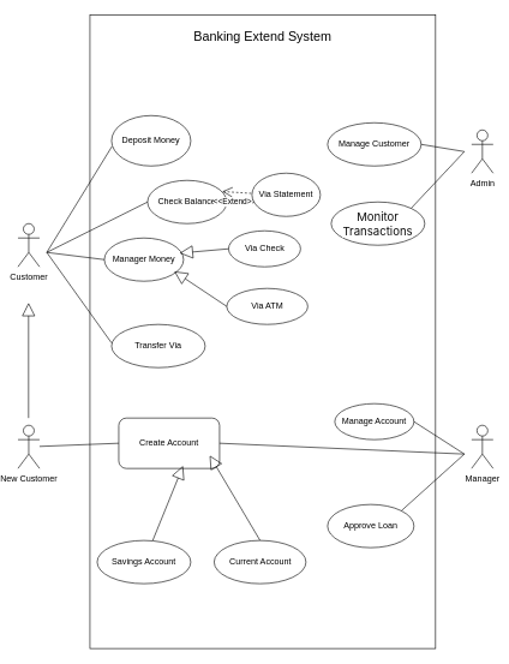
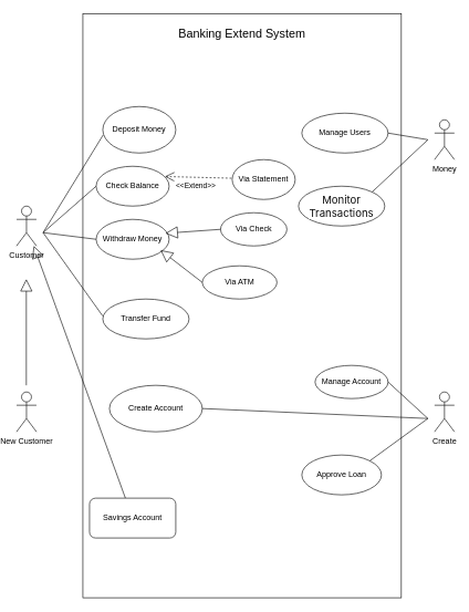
  <mxCell id="0" />
  <mxCell id="1" parent="0" />
  <mxCell id="2" value="" style="rounded=0;whiteSpace=wrap;html=1;direction=south;" parent="1" vertex="1"><mxGeometry x="120" y="20" width="480" height="880" as="geometry" /></mxCell>
  <mxCell id="3" value="&lt;font style=&quot;font-size: 18px;&quot;&gt;Banking Extend System&lt;/font&gt;" style="text;html=1;align=center;verticalAlign=middle;whiteSpace=wrap;rounded=0;" parent="1" vertex="1"><mxGeometry x="235" y="30" width="250" height="40" as="geometry" /></mxCell>
  <mxCell id="4" value="Customer" style="shape=umlActor;verticalLabelPosition=bottom;verticalAlign=top;html=1;outlineConnect=0;" parent="1" vertex="1"><mxGeometry x="20" y="310" width="30" height="60" as="geometry" /></mxCell>
  <mxCell id="5" value="" style="endArrow=block;endSize=16;endFill=0;html=1;rounded=0;" parent="1" edge="1"><mxGeometry width="160" relative="1" as="geometry"><mxPoint x="34.74" y="580" as="sourcePoint" /><mxPoint x="34.74" y="420" as="targetPoint" /></mxGeometry></mxCell>
  <mxCell id="6" value="New Customer" style="shape=umlActor;verticalLabelPosition=bottom;verticalAlign=top;html=1;outlineConnect=0;" parent="1" vertex="1"><mxGeometry x="20" y="590" width="30" height="60" as="geometry" /></mxCell>
- <mxCell id="7" value="Create Account" style="whiteSpace=wrap;html=1;rounded=1;" parent="1" vertex="1"><mxGeometry x="160" y="580" width="140" height="70" as="geometry" /></mxCell>
- <mxCell id="8" value="" style="endArrow=none;html=1;rounded=0;entryX=0;entryY=0.5;entryDx=0;entryDy=0;" parent="1" source="6" target="7" edge="1"><mxGeometry width="50" height="50" relative="1" as="geometry"><mxPoint x="100" y="500" as="sourcePoint" /><mxPoint x="150" y="450" as="targetPoint" /></mxGeometry></mxCell>
- <mxCell id="9" value="" style="endArrow=block;endSize=16;endFill=0;html=1;rounded=0;entryX=0.638;entryY=0.948;entryDx=0;entryDy=0;entryPerimeter=0;" parent="1" source="10" target="7" edge="1"><mxGeometry width="160" relative="1" as="geometry"><mxPoint x="190" y="540" as="sourcePoint" /><mxPoint x="350" y="540" as="targetPoint" /></mxGeometry></mxCell>
- <mxCell id="10" value="Savings Account" style="ellipse;whiteSpace=wrap;html=1;" parent="1" vertex="1"><mxGeometry x="130" y="750" width="130" height="60" as="geometry" /></mxCell>
- <mxCell id="11" value="Current Account" style="ellipse;whiteSpace=wrap;html=1;" parent="1" vertex="1"><mxGeometry x="292.5" y="750" width="127.5" height="60" as="geometry" /></mxCell>
- <mxCell id="12" value="" style="endArrow=block;endSize=16;endFill=0;html=1;rounded=0;exitX=0.5;exitY=0;exitDx=0;exitDy=0;entryX=0.902;entryY=0.743;entryDx=0;entryDy=0;entryPerimeter=0;" parent="1" source="11" target="7" edge="1"><mxGeometry width="160" relative="1" as="geometry"><mxPoint x="300" y="480" as="sourcePoint" /><mxPoint x="460" y="480" as="targetPoint" /></mxGeometry></mxCell>
+ <mxCell id="7" value="Create Account" style="ellipse;whiteSpace=wrap;html=1;" parent="1" vertex="1"><mxGeometry x="160" y="580" width="140" height="70" as="geometry" /></mxCell>
+ <mxCell id="9" value="" style="endArrow=block;endSize=16;endFill=0;html=1;rounded=0;" parent="1" source="10" target="4" edge="1"><mxGeometry width="160" relative="1" as="geometry"><mxPoint x="190" y="540" as="sourcePoint" /><mxPoint x="350" y="540" as="targetPoint" /></mxGeometry></mxCell>
+ <mxCell id="10" value="Savings Account" style="whiteSpace=wrap;html=1;rounded=1;" parent="1" vertex="1"><mxGeometry x="130" y="750" width="130" height="60" as="geometry" /></mxCell>
  <mxCell id="13" value="Deposit Money" style="ellipse;whiteSpace=wrap;html=1;" parent="1" vertex="1"><mxGeometry x="150" y="160" width="110" height="70" as="geometry" /></mxCell>
- <mxCell id="14" value="Manager Money" style="ellipse;whiteSpace=wrap;html=1;" parent="1" vertex="1"><mxGeometry x="140" y="330" width="110" height="60" as="geometry" /></mxCell>
- <mxCell id="15" value="Transfer Via" style="ellipse;whiteSpace=wrap;html=1;" parent="1" vertex="1"><mxGeometry x="150" y="450" width="130" height="60" as="geometry" /></mxCell>
+ <mxCell id="14" value="Withdraw Money" style="ellipse;whiteSpace=wrap;html=1;" parent="1" vertex="1"><mxGeometry x="140" y="330" width="110" height="60" as="geometry" /></mxCell>
+ <mxCell id="15" value="Transfer Fund" style="ellipse;whiteSpace=wrap;html=1;" parent="1" vertex="1"><mxGeometry x="150" y="450" width="130" height="60" as="geometry" /></mxCell>
  <mxCell id="16" value="" style="endArrow=none;html=1;rounded=0;entryX=0.004;entryY=0.614;entryDx=0;entryDy=0;entryPerimeter=0;" parent="1" target="13" edge="1"><mxGeometry width="50" height="50" relative="1" as="geometry"><mxPoint x="60" y="350" as="sourcePoint" /><mxPoint x="120" y="150" as="targetPoint" /></mxGeometry></mxCell>
  <mxCell id="17" value="" style="endArrow=none;html=1;rounded=0;entryX=0;entryY=0.5;entryDx=0;entryDy=0;" parent="1" target="14" edge="1"><mxGeometry width="50" height="50" relative="1" as="geometry"><mxPoint x="60" y="350" as="sourcePoint" /><mxPoint x="140" y="180" as="targetPoint" /></mxGeometry></mxCell>
  <mxCell id="18" value="" style="endArrow=none;html=1;rounded=0;entryX=0;entryY=0.429;entryDx=0;entryDy=0;entryPerimeter=0;" parent="1" target="15" edge="1"><mxGeometry width="50" height="50" relative="1" as="geometry"><mxPoint x="60" y="350" as="sourcePoint" /><mxPoint x="140" y="210" as="targetPoint" /></mxGeometry></mxCell>
- <mxCell id="19" value="Check Balance" style="ellipse;whiteSpace=wrap;html=1;" parent="1" vertex="1"><mxGeometry x="200" y="250" width="110" height="60" as="geometry" /></mxCell>
+ <mxCell id="19" value="Check Balance" style="ellipse;whiteSpace=wrap;html=1;" parent="1" vertex="1"><mxGeometry x="140" y="250" width="110" height="60" as="geometry" /></mxCell>
  <mxCell id="20" value="" style="endArrow=none;html=1;rounded=0;entryX=0;entryY=0.5;entryDx=0;entryDy=0;" parent="1" target="19" edge="1"><mxGeometry width="50" height="50" relative="1" as="geometry"><mxPoint x="60" y="350" as="sourcePoint" /><mxPoint x="150" y="300" as="targetPoint" /></mxGeometry></mxCell>
  <mxCell id="21" value="&amp;lt;&amp;lt;Extend&amp;gt;&amp;gt;" style="endArrow=open;endSize=12;dashed=1;html=1;rounded=0;entryX=0.943;entryY=0.257;entryDx=0;entryDy=0;entryPerimeter=0;exitX=-0.007;exitY=0.6;exitDx=0;exitDy=0;exitPerimeter=0;" parent="1" target="19" edge="1"><mxGeometry x="0.07" y="13" width="160" relative="1" as="geometry"><mxPoint x="344.02" y="268" as="sourcePoint" /><mxPoint x="279.02" y="269.03" as="targetPoint" /><mxPoint as="offset" /></mxGeometry></mxCell>
  <mxCell id="22" value="Via Statement" style="ellipse;whiteSpace=wrap;html=1;" parent="1" vertex="1"><mxGeometry x="345" y="240" width="95" height="60" as="geometry" /></mxCell>
- <mxCell id="23" value="Via Check" style="ellipse;whiteSpace=wrap;html=1;" parent="1" vertex="1"><mxGeometry x="312.5" y="320" width="100" height="50" as="geometry" /></mxCell>
- <mxCell id="24" value="Via ATM" style="ellipse;whiteSpace=wrap;html=1;" parent="1" vertex="1"><mxGeometry x="310" y="400" width="112.5" height="50" as="geometry" /></mxCell>
+ <mxCell id="23" value="Via Check" style="ellipse;whiteSpace=wrap;html=1;" parent="1" vertex="1"><mxGeometry x="327.5" y="320" width="100" height="50" as="geometry" /></mxCell>
+ <mxCell id="24" value="Via ATM" style="ellipse;whiteSpace=wrap;html=1;" parent="1" vertex="1"><mxGeometry x="300" y="400" width="112.5" height="50" as="geometry" /></mxCell>
  <mxCell id="25" value="" style="endArrow=block;endSize=16;endFill=0;html=1;rounded=0;entryX=0.883;entryY=0.774;entryDx=0;entryDy=0;entryPerimeter=0;exitX=0;exitY=0.5;exitDx=0;exitDy=0;" parent="1" source="24" target="14" edge="1"><mxGeometry width="160" relative="1" as="geometry"><mxPoint x="255" y="435" as="sourcePoint" /><mxPoint x="300" y="320" as="targetPoint" /></mxGeometry></mxCell>
  <mxCell id="26" value="" style="endArrow=block;endSize=16;endFill=0;html=1;rounded=0;entryX=0.883;entryY=0.774;entryDx=0;entryDy=0;entryPerimeter=0;exitX=0;exitY=0.5;exitDx=0;exitDy=0;" parent="1" source="23" edge="1"><mxGeometry width="160" relative="1" as="geometry"><mxPoint x="310" y="345" as="sourcePoint" /><mxPoint x="244.5" y="351" as="targetPoint" /></mxGeometry></mxCell>
- <mxCell id="27" value="Manager" style="shape=umlActor;verticalLabelPosition=bottom;verticalAlign=top;html=1;outlineConnect=0;" vertex="1" parent="1"><mxGeometry x="650" y="590" width="30" height="60" as="geometry" /></mxCell>
- <mxCell id="28" value="Approve Loan" style="ellipse;whiteSpace=wrap;html=1;" vertex="1" parent="1"><mxGeometry x="450" y="700" width="120" height="60" as="geometry" /></mxCell>
+ <mxCell id="27" value="Create" style="shape=umlActor;verticalLabelPosition=bottom;verticalAlign=top;html=1;outlineConnect=0;" vertex="1" parent="1"><mxGeometry x="650" y="590" width="30" height="60" as="geometry" /></mxCell>
+ <mxCell id="28" value="Approve Loan" style="ellipse;whiteSpace=wrap;html=1;" vertex="1" parent="1"><mxGeometry x="450" y="685" width="120" height="60" as="geometry" /></mxCell>
  <mxCell id="29" value="" style="endArrow=none;html=1;rounded=0;exitX=1;exitY=0;exitDx=0;exitDy=0;" edge="1" parent="1" source="28"><mxGeometry width="50" height="50" relative="1" as="geometry"><mxPoint x="580" y="670" as="sourcePoint" /><mxPoint x="640" y="630" as="targetPoint" /></mxGeometry></mxCell>
- <mxCell id="30" value="Manage Account" style="ellipse;whiteSpace=wrap;html=1;" vertex="1" parent="1"><mxGeometry x="460" y="560" width="110" height="50" as="geometry" /></mxCell>
+ <mxCell id="30" value="Manage Account" style="ellipse;whiteSpace=wrap;html=1;" vertex="1" parent="1"><mxGeometry x="470" y="550" width="110" height="50" as="geometry" /></mxCell>
  <mxCell id="31" value="" style="endArrow=none;html=1;rounded=0;exitX=1;exitY=0.5;exitDx=0;exitDy=0;" edge="1" parent="1" source="30"><mxGeometry width="50" height="50" relative="1" as="geometry"><mxPoint x="590" y="630" as="sourcePoint" /><mxPoint x="640" y="630" as="targetPoint" /></mxGeometry></mxCell>
  <mxCell id="32" value="" style="endArrow=none;html=1;rounded=0;exitX=1;exitY=0.5;exitDx=0;exitDy=0;" edge="1" parent="1" source="7"><mxGeometry width="50" height="50" relative="1" as="geometry"><mxPoint x="350" y="620" as="sourcePoint" /><mxPoint x="640" y="630" as="targetPoint" /></mxGeometry></mxCell>
- <mxCell id="33" value="Admin" style="shape=umlActor;verticalLabelPosition=bottom;verticalAlign=top;html=1;outlineConnect=0;" vertex="1" parent="1"><mxGeometry x="650" y="180" width="30" height="60" as="geometry" /></mxCell>
- <mxCell id="34" value="&lt;span style=&quot;border: 0px solid rgb(227, 227, 227); box-sizing: border-box; --tw-border-spacing-x: 0; --tw-border-spacing-y: 0; --tw-translate-x: 0; --tw-translate-y: 0; --tw-rotate: 0; --tw-skew-x: 0; --tw-skew-y: 0; --tw-scale-x: 1; --tw-scale-y: 1; --tw-pan-x: ; --tw-pan-y: ; --tw-pinch-zoom: ; --tw-scroll-snap-strictness: proximity; --tw-gradient-from-position: ; --tw-gradient-via-position: ; --tw-gradient-to-position: ; --tw-ordinal: ; --tw-slashed-zero: ; --tw-numeric-figure: ; --tw-numeric-spacing: ; --tw-numeric-fraction: ; --tw-ring-inset: ; --tw-ring-offset-width: 0px; --tw-ring-offset-color: #fff; --tw-ring-color: rgba(69,89,164,.5); --tw-ring-offset-shadow: 0 0 #0000; --tw-ring-shadow: 0 0 #0000; --tw-shadow: 0 0 #0000; --tw-shadow-colored: 0 0 #0000; --tw-blur: ; --tw-brightness: ; --tw-contrast: ; --tw-grayscale: ; --tw-hue-rotate: ; --tw-invert: ; --tw-saturate: ; --tw-sepia: ; --tw-drop-shadow: ; --tw-backdrop-blur: ; --tw-backdrop-brightness: ; --tw-backdrop-contrast: ; --tw-backdrop-grayscale: ; --tw-backdrop-hue-rotate: ; --tw-backdrop-invert: ; --tw-backdrop-opacity: ; --tw-backdrop-saturate: ; --tw-backdrop-sepia: ; --tw-contain-size: ; --tw-contain-layout: ; --tw-contain-paint: ; --tw-contain-style: ; scrollbar-color: var(--main-surface-tertiary) transparent; color: rgb(13, 13, 13); margin-top: 0px; margin-bottom: 0px; font-family: ui-sans-serif, -apple-system, system-ui, &amp;quot;Segoe UI&amp;quot;, Helvetica, &amp;quot;Apple Color Emoji&amp;quot;, Arial, sans-serif, &amp;quot;Segoe UI Emoji&amp;quot;, &amp;quot;Segoe UI Symbol&amp;quot;; font-size: 16px; text-align: left; background-color: rgb(255, 255, 255);&quot;&gt;Monitor Transactions&lt;/span&gt;" style="ellipse;whiteSpace=wrap;html=1;" vertex="1" parent="1"><mxGeometry x="455" y="280" width="130" height="60" as="geometry" /></mxCell>
- <mxCell id="35" value="Manage Customer" style="ellipse;whiteSpace=wrap;html=1;" vertex="1" parent="1"><mxGeometry x="450" y="170" width="130" height="60" as="geometry" /></mxCell>
+ <mxCell id="33" value="Money" style="shape=umlActor;verticalLabelPosition=bottom;verticalAlign=top;html=1;outlineConnect=0;" vertex="1" parent="1"><mxGeometry x="650" y="180" width="30" height="60" as="geometry" /></mxCell>
+ <mxCell id="34" value="&lt;span style=&quot;border: 0px solid rgb(227, 227, 227); box-sizing: border-box; --tw-border-spacing-x: 0; --tw-border-spacing-y: 0; --tw-translate-x: 0; --tw-translate-y: 0; --tw-rotate: 0; --tw-skew-x: 0; --tw-skew-y: 0; --tw-scale-x: 1; --tw-scale-y: 1; --tw-pan-x: ; --tw-pan-y: ; --tw-pinch-zoom: ; --tw-scroll-snap-strictness: proximity; --tw-gradient-from-position: ; --tw-gradient-via-position: ; --tw-gradient-to-position: ; --tw-ordinal: ; --tw-slashed-zero: ; --tw-numeric-figure: ; --tw-numeric-spacing: ; --tw-numeric-fraction: ; --tw-ring-inset: ; --tw-ring-offset-width: 0px; --tw-ring-offset-color: #fff; --tw-ring-color: rgba(69,89,164,.5); --tw-ring-offset-shadow: 0 0 #0000; --tw-ring-shadow: 0 0 #0000; --tw-shadow: 0 0 #0000; --tw-shadow-colored: 0 0 #0000; --tw-blur: ; --tw-brightness: ; --tw-contrast: ; --tw-grayscale: ; --tw-hue-rotate: ; --tw-invert: ; --tw-saturate: ; --tw-sepia: ; --tw-drop-shadow: ; --tw-backdrop-blur: ; --tw-backdrop-brightness: ; --tw-backdrop-contrast: ; --tw-backdrop-grayscale: ; --tw-backdrop-hue-rotate: ; --tw-backdrop-invert: ; --tw-backdrop-opacity: ; --tw-backdrop-saturate: ; --tw-backdrop-sepia: ; --tw-contain-size: ; --tw-contain-layout: ; --tw-contain-paint: ; --tw-contain-style: ; scrollbar-color: var(--main-surface-tertiary) transparent; color: rgb(13, 13, 13); margin-top: 0px; margin-bottom: 0px; font-family: ui-sans-serif, -apple-system, system-ui, &amp;quot;Segoe UI&amp;quot;, Helvetica, &amp;quot;Apple Color Emoji&amp;quot;, Arial, sans-serif, &amp;quot;Segoe UI Emoji&amp;quot;, &amp;quot;Segoe UI Symbol&amp;quot;; font-size: 16px; text-align: left; background-color: rgb(255, 255, 255);&quot;&gt;Monitor Transactions&lt;/span&gt;" style="ellipse;whiteSpace=wrap;html=1;" vertex="1" parent="1"><mxGeometry x="445" y="280" width="130" height="60" as="geometry" /></mxCell>
+ <mxCell id="35" value="Manage Users" style="ellipse;whiteSpace=wrap;html=1;" vertex="1" parent="1"><mxGeometry x="450" y="170" width="130" height="60" as="geometry" /></mxCell>
  <mxCell id="36" value="" style="endArrow=none;html=1;rounded=0;exitX=1;exitY=0.5;exitDx=0;exitDy=0;" edge="1" parent="1" source="35"><mxGeometry width="50" height="50" relative="1" as="geometry"><mxPoint x="590" y="260" as="sourcePoint" /><mxPoint x="640" y="210" as="targetPoint" /></mxGeometry></mxCell>
  <mxCell id="37" value="" style="endArrow=none;html=1;rounded=0;exitX=1;exitY=0;exitDx=0;exitDy=0;" edge="1" parent="1" source="34"><mxGeometry width="50" height="50" relative="1" as="geometry"><mxPoint x="570" y="280" as="sourcePoint" /><mxPoint x="640" y="210" as="targetPoint" /></mxGeometry></mxCell>
